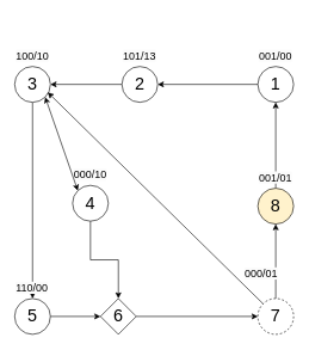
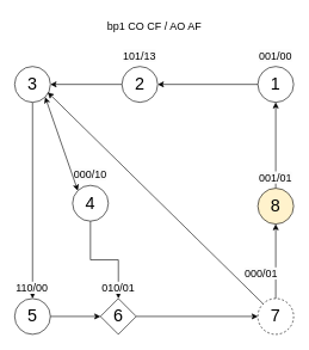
  <mxCell id="0" />
  <mxCell id="1" parent="0" />
  <mxCell id="2" style="edgeStyle=orthogonalEdgeStyle;rounded=0;orthogonalLoop=1;jettySize=auto;html=1;exitX=0;exitY=0.5;exitDx=0;exitDy=0;entryX=1;entryY=0.5;entryDx=0;entryDy=0;" edge="1" parent="1" source="3" target="7"><mxGeometry relative="1" as="geometry" /></mxCell>
  <mxCell id="3" value="&lt;font style=&quot;font-size: 24px;&quot;&gt;1&lt;/font&gt;" style="ellipse;whiteSpace=wrap;html=1;aspect=fixed;" parent="1" vertex="1"><mxGeometry x="360" y="92" width="50" height="50" as="geometry" /></mxCell>
+ <mxCell id="4" value="&lt;font style=&quot;font-size: 15px;&quot;&gt;bp1 CO CF / AO AF&lt;/font&gt;" style="text;html=1;align=center;verticalAlign=middle;resizable=0;points=[];autosize=1;strokeColor=none;fillColor=none;" parent="1" vertex="1"><mxGeometry x="135" y="20" width="160" height="30" as="geometry" /></mxCell>
  <mxCell id="5" value="&lt;span style=&quot;color: rgb(0, 0, 0); font-family: Helvetica; font-size: 15px; font-style: normal; font-variant-ligatures: normal; font-variant-caps: normal; font-weight: 400; letter-spacing: normal; orphans: 2; text-align: center; text-indent: 0px; text-transform: none; widows: 2; word-spacing: 0px; -webkit-text-stroke-width: 0px; background-color: rgb(251, 251, 251); text-decoration-thickness: initial; text-decoration-style: initial; text-decoration-color: initial; float: none; display: inline !important;&quot;&gt;001/00&lt;/span&gt;" style="text;whiteSpace=wrap;html=1;" parent="1" vertex="1"><mxGeometry x="360" y="62" width="50" height="30" as="geometry" /></mxCell>
  <mxCell id="6" style="edgeStyle=orthogonalEdgeStyle;rounded=0;orthogonalLoop=1;jettySize=auto;html=1;exitX=0;exitY=0.5;exitDx=0;exitDy=0;entryX=1;entryY=0.5;entryDx=0;entryDy=0;" parent="1" source="7" target="10" edge="1"><mxGeometry relative="1" as="geometry" /></mxCell>
  <mxCell id="7" value="&lt;span style=&quot;font-size: 24px;&quot;&gt;2&lt;/span&gt;" style="ellipse;whiteSpace=wrap;html=1;aspect=fixed;" parent="1" vertex="1"><mxGeometry x="170" y="92" width="50" height="50" as="geometry" /></mxCell>
  <mxCell id="8" value="&lt;span style=&quot;color: rgb(0, 0, 0); font-family: Helvetica; font-size: 15px; font-style: normal; font-variant-ligatures: normal; font-variant-caps: normal; font-weight: 400; letter-spacing: normal; orphans: 2; text-align: center; text-indent: 0px; text-transform: none; widows: 2; word-spacing: 0px; -webkit-text-stroke-width: 0px; background-color: rgb(251, 251, 251); text-decoration-thickness: initial; text-decoration-style: initial; text-decoration-color: initial; float: none; display: inline !important;&quot;&gt;101/13&lt;/span&gt;" style="text;whiteSpace=wrap;html=1;" parent="1" vertex="1"><mxGeometry x="170" y="62" width="50" height="30" as="geometry" /></mxCell>
  <mxCell id="9" style="edgeStyle=orthogonalEdgeStyle;rounded=0;orthogonalLoop=1;jettySize=auto;html=1;exitX=0.5;exitY=1;exitDx=0;exitDy=0;entryX=0.5;entryY=0;entryDx=0;entryDy=0;" edge="1" parent="1" source="10" target="15"><mxGeometry relative="1" as="geometry" /></mxCell>
  <mxCell id="10" value="&lt;font style=&quot;font-size: 24px;&quot;&gt;3&lt;/font&gt;" style="ellipse;whiteSpace=wrap;html=1;aspect=fixed;" parent="1" vertex="1"><mxGeometry x="20" y="92" width="50" height="50" as="geometry" /></mxCell>
- <mxCell id="11" value="&lt;span style=&quot;color: rgb(0, 0, 0); font-family: Helvetica; font-size: 15px; font-style: normal; font-variant-ligatures: normal; font-variant-caps: normal; font-weight: 400; letter-spacing: normal; orphans: 2; text-align: center; text-indent: 0px; text-transform: none; widows: 2; word-spacing: 0px; -webkit-text-stroke-width: 0px; background-color: rgb(251, 251, 251); text-decoration-thickness: initial; text-decoration-style: initial; text-decoration-color: initial; float: none; display: inline !important;&quot;&gt;100/10&lt;/span&gt;" style="text;whiteSpace=wrap;html=1;" parent="1" vertex="1"><mxGeometry x="20" y="62" width="50" height="30" as="geometry" /></mxCell>
  <mxCell id="12" style="edgeStyle=orthogonalEdgeStyle;rounded=0;orthogonalLoop=1;jettySize=auto;html=1;exitX=0.5;exitY=1;exitDx=0;exitDy=0;entryX=0.5;entryY=0;entryDx=0;entryDy=0;" edge="1" parent="1" source="13" target="20"><mxGeometry relative="1" as="geometry" /></mxCell>
  <mxCell id="13" value="&lt;font style=&quot;font-size: 24px;&quot;&gt;4&lt;/font&gt;" style="ellipse;whiteSpace=wrap;html=1;aspect=fixed;" parent="1" vertex="1"><mxGeometry x="101" y="258" width="50" height="50" as="geometry" /></mxCell>
  <mxCell id="14" style="edgeStyle=orthogonalEdgeStyle;rounded=0;orthogonalLoop=1;jettySize=auto;html=1;exitX=1;exitY=0.5;exitDx=0;exitDy=0;entryX=0;entryY=0.5;entryDx=0;entryDy=0;" edge="1" parent="1" source="15" target="20"><mxGeometry relative="1" as="geometry" /></mxCell>
  <mxCell id="15" value="&lt;font style=&quot;font-size: 24px;&quot;&gt;5&lt;/font&gt;" style="ellipse;whiteSpace=wrap;html=1;aspect=fixed;" parent="1" vertex="1"><mxGeometry x="20" y="416" width="50" height="50" as="geometry" /></mxCell>
  <mxCell id="16" value="&lt;span style=&quot;color: rgb(0, 0, 0); font-family: Helvetica; font-size: 15px; font-style: normal; font-variant-ligatures: normal; font-variant-caps: normal; font-weight: 400; letter-spacing: normal; orphans: 2; text-align: center; text-indent: 0px; text-transform: none; widows: 2; word-spacing: 0px; -webkit-text-stroke-width: 0px; background-color: rgb(251, 251, 251); text-decoration-thickness: initial; text-decoration-style: initial; text-decoration-color: initial; float: none; display: inline !important;&quot;&gt;110/00&lt;/span&gt;" style="text;whiteSpace=wrap;html=1;" parent="1" vertex="1"><mxGeometry x="20" y="386" width="50" height="30" as="geometry" /></mxCell>
  <mxCell id="17" value="&lt;span style=&quot;color: rgb(0, 0, 0); font-family: Helvetica; font-size: 15px; font-style: normal; font-variant-ligatures: normal; font-variant-caps: normal; font-weight: 400; letter-spacing: normal; orphans: 2; text-align: center; text-indent: 0px; text-transform: none; widows: 2; word-spacing: 0px; -webkit-text-stroke-width: 0px; background-color: rgb(251, 251, 251); text-decoration-thickness: initial; text-decoration-style: initial; text-decoration-color: initial; float: none; display: inline !important;&quot;&gt;000/10&lt;/span&gt;" style="text;whiteSpace=wrap;html=1;" parent="1" vertex="1"><mxGeometry x="101" y="228" width="50" height="30" as="geometry" /></mxCell>
  <mxCell id="18" value="" style="endArrow=classic;startArrow=classic;html=1;rounded=0;exitX=1;exitY=1;exitDx=0;exitDy=0;entryX=0;entryY=0;entryDx=0;entryDy=0;" parent="1" source="10" target="13" edge="1"><mxGeometry width="50" height="50" relative="1" as="geometry"><mxPoint x="110" y="292" as="sourcePoint" /><mxPoint x="160" y="242" as="targetPoint" /></mxGeometry></mxCell>
  <mxCell id="19" style="edgeStyle=orthogonalEdgeStyle;rounded=0;orthogonalLoop=1;jettySize=auto;html=1;exitX=1;exitY=0.5;exitDx=0;exitDy=0;entryX=0;entryY=0.5;entryDx=0;entryDy=0;" parent="1" source="20" target="22" edge="1"><mxGeometry relative="1" as="geometry" /></mxCell>
  <mxCell id="20" value="&lt;span style=&quot;font-size: 24px;&quot;&gt;6&lt;/span&gt;" style="rhombus;whiteSpace=wrap;html=1;aspect=fixed;" parent="1" vertex="1"><mxGeometry x="140" y="416" width="50" height="50" as="geometry" /></mxCell>
  <mxCell id="21" style="edgeStyle=orthogonalEdgeStyle;rounded=0;orthogonalLoop=1;jettySize=auto;html=1;exitX=0.5;exitY=0;exitDx=0;exitDy=0;entryX=0.5;entryY=1;entryDx=0;entryDy=0;" parent="1" source="22" target="25" edge="1"><mxGeometry relative="1" as="geometry" /></mxCell>
  <mxCell id="22" value="&lt;span style=&quot;font-size: 24px;&quot;&gt;7&lt;br&gt;&lt;/span&gt;" style="ellipse;whiteSpace=wrap;html=1;aspect=fixed;dashed=1;" parent="1" vertex="1"><mxGeometry x="360" y="416" width="50" height="50" as="geometry" /></mxCell>
  <mxCell id="23" value="&lt;span style=&quot;color: rgb(0, 0, 0); font-family: Helvetica; font-size: 15px; font-style: normal; font-variant-ligatures: normal; font-variant-caps: normal; font-weight: 400; letter-spacing: normal; orphans: 2; text-align: center; text-indent: 0px; text-transform: none; widows: 2; word-spacing: 0px; -webkit-text-stroke-width: 0px; background-color: rgb(251, 251, 251); text-decoration-thickness: initial; text-decoration-style: initial; text-decoration-color: initial; float: none; display: inline !important;&quot;&gt;000/01&lt;br&gt;&lt;/span&gt;" style="text;whiteSpace=wrap;html=1;" parent="1" vertex="1"><mxGeometry x="340" y="366" width="50" height="26" as="geometry" /></mxCell>
  <mxCell id="24" style="edgeStyle=orthogonalEdgeStyle;rounded=0;orthogonalLoop=1;jettySize=auto;html=1;exitX=0.5;exitY=0;exitDx=0;exitDy=0;entryX=0.5;entryY=1;entryDx=0;entryDy=0;" parent="1" source="25" target="3" edge="1"><mxGeometry relative="1" as="geometry" /></mxCell>
  <mxCell id="25" value="&lt;span style=&quot;font-size: 24px;&quot;&gt;8&lt;br&gt;&lt;/span&gt;" style="ellipse;whiteSpace=wrap;html=1;aspect=fixed;fillColor=#fff2cc;" parent="1" vertex="1"><mxGeometry x="360" y="262" width="50" height="50" as="geometry" /></mxCell>
  <mxCell id="26" value="&lt;span style=&quot;color: rgb(0, 0, 0); font-family: Helvetica; font-size: 15px; font-style: normal; font-variant-ligatures: normal; font-variant-caps: normal; font-weight: 400; letter-spacing: normal; orphans: 2; text-align: center; text-indent: 0px; text-transform: none; widows: 2; word-spacing: 0px; -webkit-text-stroke-width: 0px; background-color: rgb(251, 251, 251); text-decoration-thickness: initial; text-decoration-style: initial; text-decoration-color: initial; float: none; display: inline !important;&quot;&gt;001/01&lt;br&gt;&lt;/span&gt;" style="text;whiteSpace=wrap;html=1;" parent="1" vertex="1"><mxGeometry x="360" y="232" width="50" height="26" as="geometry" /></mxCell>
+ <mxCell id="27" value="&lt;span style=&quot;color: rgb(0, 0, 0); font-family: Helvetica; font-size: 15px; font-style: normal; font-variant-ligatures: normal; font-variant-caps: normal; font-weight: 400; letter-spacing: normal; orphans: 2; text-align: center; text-indent: 0px; text-transform: none; widows: 2; word-spacing: 0px; -webkit-text-stroke-width: 0px; background-color: rgb(251, 251, 251); text-decoration-thickness: initial; text-decoration-style: initial; text-decoration-color: initial; float: none; display: inline !important;&quot;&gt;010/01&lt;br&gt;&lt;/span&gt;" style="text;whiteSpace=wrap;html=1;" parent="1" vertex="1"><mxGeometry x="140" y="386" width="50" height="26" as="geometry" /></mxCell>
  <mxCell id="28" value="" style="endArrow=classic;html=1;rounded=0;exitX=0;exitY=0;exitDx=0;exitDy=0;entryX=0.924;entryY=0.72;entryDx=0;entryDy=0;entryPerimeter=0;" edge="1" parent="1" source="22" target="10"><mxGeometry width="50" height="50" relative="1" as="geometry"><mxPoint x="191" y="292" as="sourcePoint" /><mxPoint x="241" y="242" as="targetPoint" /></mxGeometry></mxCell>
